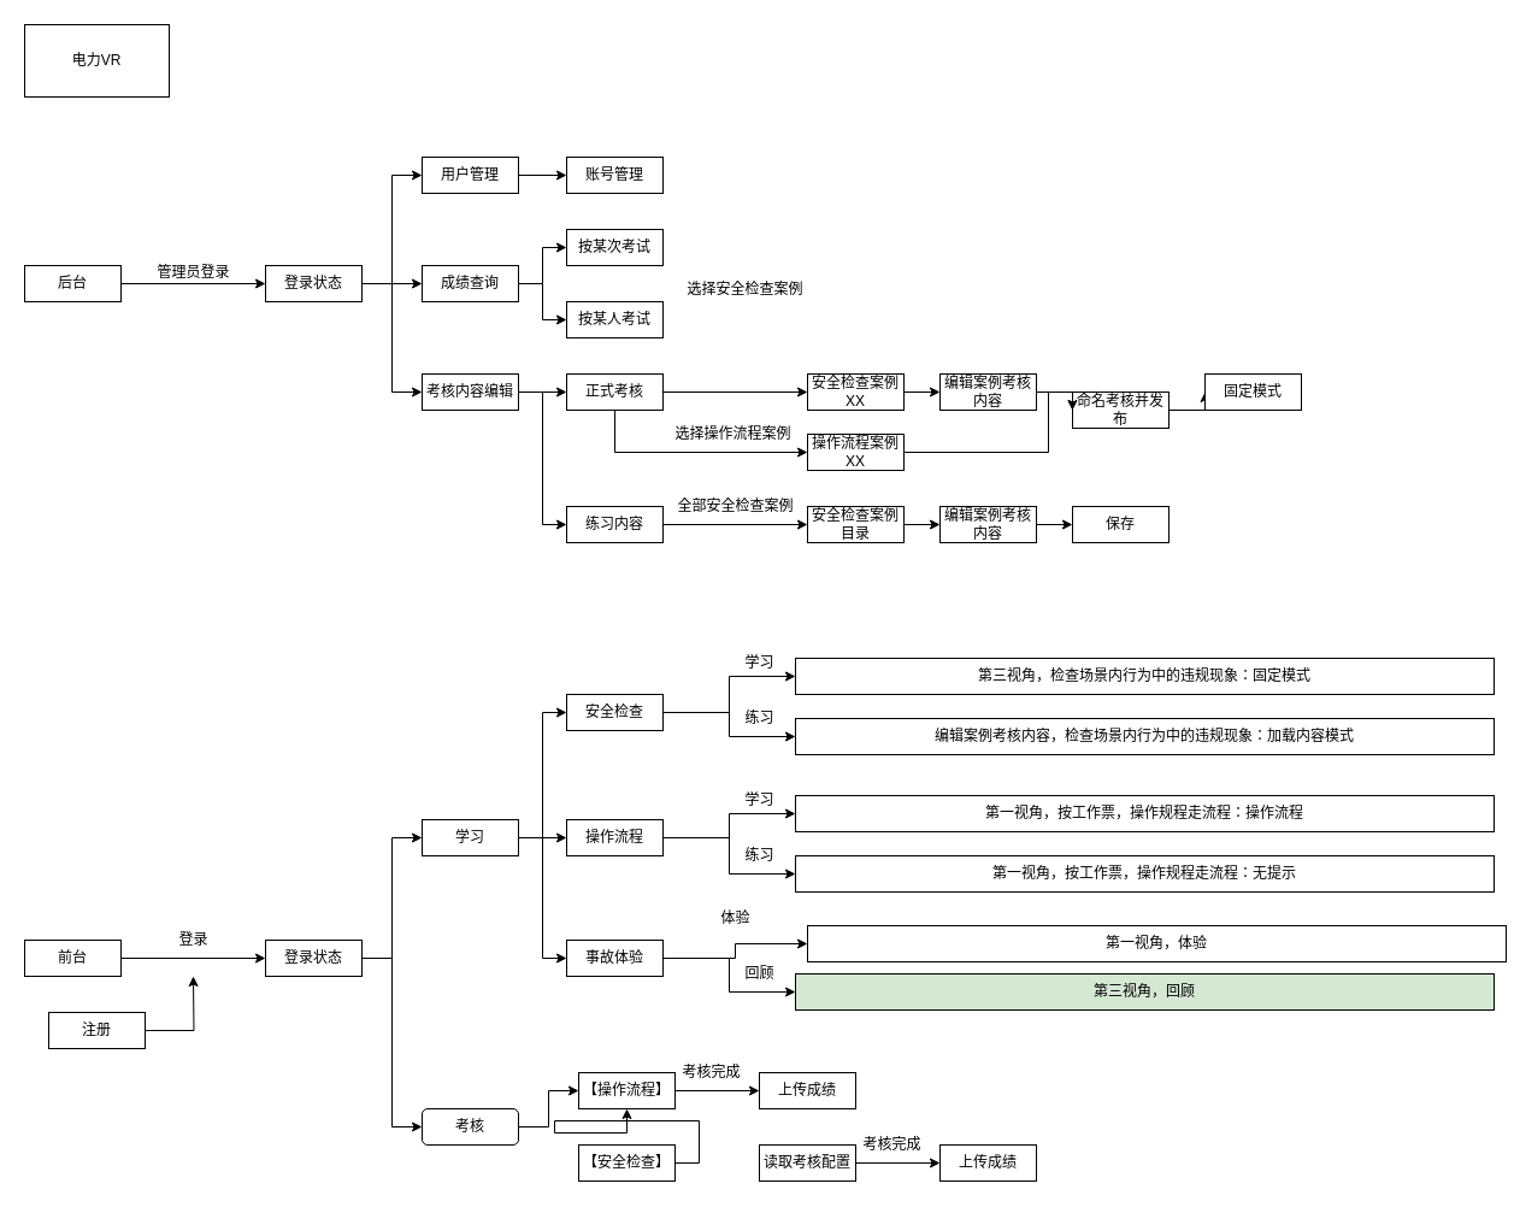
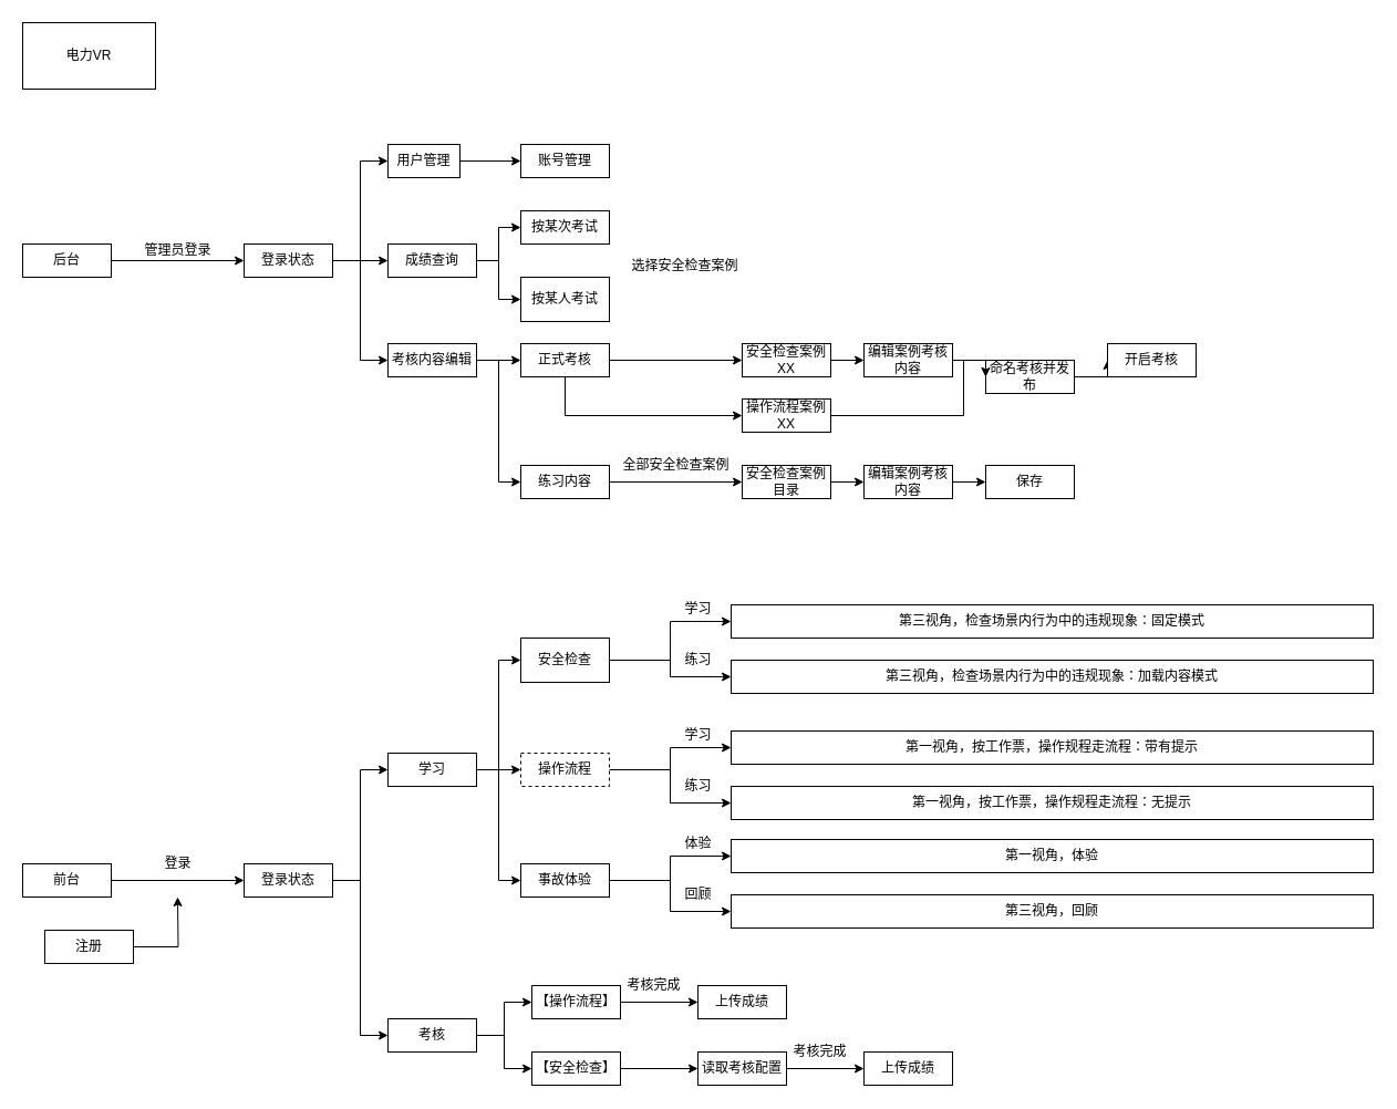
  <mxCell id="0" />
  <mxCell id="1" parent="0" />
  <mxCell id="2" value="电力VR" style="rounded=0;whiteSpace=wrap;html=1;" vertex="1" parent="1"><mxGeometry x="20" y="20" width="120" height="60" as="geometry" /></mxCell>
  <mxCell id="3" style="edgeStyle=orthogonalEdgeStyle;rounded=0;orthogonalLoop=1;jettySize=auto;html=1;exitX=1;exitY=0.5;exitDx=0;exitDy=0;entryX=0;entryY=0.5;entryDx=0;entryDy=0;" edge="1" parent="1" source="4" target="27"><mxGeometry relative="1" as="geometry" /></mxCell>
  <mxCell id="4" value="后台" style="rounded=0;whiteSpace=wrap;html=1;" vertex="1" parent="1"><mxGeometry x="20" y="220" width="80" height="30" as="geometry" /></mxCell>
  <mxCell id="5" style="edgeStyle=orthogonalEdgeStyle;rounded=0;orthogonalLoop=1;jettySize=auto;html=1;exitX=1;exitY=0.5;exitDx=0;exitDy=0;entryX=0;entryY=0.5;entryDx=0;entryDy=0;" edge="1" parent="1" source="6" target="9"><mxGeometry relative="1" as="geometry" /></mxCell>
  <mxCell id="6" value="前台" style="rounded=0;whiteSpace=wrap;html=1;" vertex="1" parent="1"><mxGeometry x="20" y="780" width="80" height="30" as="geometry" /></mxCell>
  <mxCell id="7" style="edgeStyle=orthogonalEdgeStyle;rounded=0;orthogonalLoop=1;jettySize=auto;html=1;exitX=1;exitY=0.5;exitDx=0;exitDy=0;entryX=0;entryY=0.5;entryDx=0;entryDy=0;" edge="1" parent="1" source="9" target="56"><mxGeometry relative="1" as="geometry" /></mxCell>
  <mxCell id="8" style="edgeStyle=orthogonalEdgeStyle;rounded=0;orthogonalLoop=1;jettySize=auto;html=1;exitX=1;exitY=0.5;exitDx=0;exitDy=0;entryX=0;entryY=0.5;entryDx=0;entryDy=0;" edge="1" parent="1" source="9" target="13"><mxGeometry relative="1" as="geometry" /></mxCell>
  <mxCell id="9" value="登录状态" style="rounded=0;whiteSpace=wrap;html=1;" vertex="1" parent="1"><mxGeometry x="220" y="780" width="80" height="30" as="geometry" /></mxCell>
  <mxCell id="10" value="登录" style="text;html=1;align=center;verticalAlign=middle;resizable=0;points=[];autosize=1;" vertex="1" parent="1"><mxGeometry x="140" y="770" width="40" height="20" as="geometry" /></mxCell>
  <mxCell id="11" style="edgeStyle=orthogonalEdgeStyle;rounded=0;orthogonalLoop=1;jettySize=auto;html=1;exitX=1;exitY=0.5;exitDx=0;exitDy=0;entryX=0;entryY=0.5;entryDx=0;entryDy=0;" edge="1" parent="1" source="13" target="17"><mxGeometry relative="1" as="geometry" /></mxCell>
- <mxCell id="13" value="考核" style="whiteSpace=wrap;html=1;rounded=1;" vertex="1" parent="1"><mxGeometry x="350" y="920" width="80" height="30" as="geometry" /></mxCell>
- <mxCell id="14" style="edgeStyle=orthogonalEdgeStyle;rounded=0;orthogonalLoop=1;jettySize=auto;html=1;exitX=1;exitY=0.5;exitDx=0;exitDy=0;" edge="1" parent="1" source="15" target="17"><mxGeometry relative="1" as="geometry" /></mxCell>
+ <mxCell id="12" style="edgeStyle=orthogonalEdgeStyle;rounded=0;orthogonalLoop=1;jettySize=auto;html=1;exitX=1;exitY=0.5;exitDx=0;exitDy=0;entryX=0;entryY=0.5;entryDx=0;entryDy=0;" edge="1" parent="1" source="13" target="15"><mxGeometry relative="1" as="geometry" /></mxCell>
+ <mxCell id="13" value="考核" style="rounded=0;whiteSpace=wrap;html=1;" vertex="1" parent="1"><mxGeometry x="350" y="920" width="80" height="30" as="geometry" /></mxCell>
+ <mxCell id="14" style="edgeStyle=orthogonalEdgeStyle;rounded=0;orthogonalLoop=1;jettySize=auto;html=1;exitX=1;exitY=0.5;exitDx=0;exitDy=0;entryX=0;entryY=0.5;entryDx=0;entryDy=0;" edge="1" parent="1" source="15" target="20"><mxGeometry relative="1" as="geometry" /></mxCell>
  <mxCell id="15" value="【安全检查】" style="rounded=0;whiteSpace=wrap;html=1;" vertex="1" parent="1"><mxGeometry x="480" y="950" width="80" height="30" as="geometry" /></mxCell>
  <mxCell id="16" style="edgeStyle=orthogonalEdgeStyle;rounded=0;orthogonalLoop=1;jettySize=auto;html=1;exitX=1;exitY=0.5;exitDx=0;exitDy=0;entryX=0;entryY=0.5;entryDx=0;entryDy=0;" edge="1" parent="1" source="17" target="18"><mxGeometry relative="1" as="geometry" /></mxCell>
  <mxCell id="17" value="【操作流程】" style="rounded=0;whiteSpace=wrap;html=1;" vertex="1" parent="1"><mxGeometry x="480" y="890" width="80" height="30" as="geometry" /></mxCell>
  <mxCell id="18" value="上传成绩" style="rounded=0;whiteSpace=wrap;html=1;" vertex="1" parent="1"><mxGeometry x="630" y="890" width="80" height="30" as="geometry" /></mxCell>
  <mxCell id="19" style="edgeStyle=orthogonalEdgeStyle;rounded=0;orthogonalLoop=1;jettySize=auto;html=1;exitX=1;exitY=0.5;exitDx=0;exitDy=0;entryX=0;entryY=0.5;entryDx=0;entryDy=0;" edge="1" parent="1" source="20" target="21"><mxGeometry relative="1" as="geometry" /></mxCell>
  <mxCell id="20" value="读取考核配置" style="rounded=0;whiteSpace=wrap;html=1;" vertex="1" parent="1"><mxGeometry x="630" y="950" width="80" height="30" as="geometry" /></mxCell>
  <mxCell id="21" value="上传成绩" style="rounded=0;whiteSpace=wrap;html=1;" vertex="1" parent="1"><mxGeometry x="780" y="950" width="80" height="30" as="geometry" /></mxCell>
  <mxCell id="22" value="考核完成" style="text;html=1;align=center;verticalAlign=middle;resizable=0;points=[];autosize=1;" vertex="1" parent="1"><mxGeometry x="560" y="880" width="60" height="20" as="geometry" /></mxCell>
  <mxCell id="23" value="考核完成" style="text;html=1;align=center;verticalAlign=middle;resizable=0;points=[];autosize=1;" vertex="1" parent="1"><mxGeometry x="710" y="940" width="60" height="20" as="geometry" /></mxCell>
  <mxCell id="24" style="edgeStyle=orthogonalEdgeStyle;rounded=0;orthogonalLoop=1;jettySize=auto;html=1;exitX=1;exitY=0.5;exitDx=0;exitDy=0;entryX=0;entryY=0.5;entryDx=0;entryDy=0;" edge="1" parent="1" source="27" target="32"><mxGeometry relative="1" as="geometry" /></mxCell>
  <mxCell id="25" style="edgeStyle=orthogonalEdgeStyle;rounded=0;orthogonalLoop=1;jettySize=auto;html=1;exitX=1;exitY=0.5;exitDx=0;exitDy=0;entryX=0;entryY=0.5;entryDx=0;entryDy=0;" edge="1" parent="1" source="27" target="35"><mxGeometry relative="1" as="geometry" /></mxCell>
  <mxCell id="26" style="edgeStyle=orthogonalEdgeStyle;rounded=0;orthogonalLoop=1;jettySize=auto;html=1;exitX=1;exitY=0.5;exitDx=0;exitDy=0;entryX=0;entryY=0.5;entryDx=0;entryDy=0;" edge="1" parent="1" source="27" target="38"><mxGeometry relative="1" as="geometry" /></mxCell>
  <mxCell id="27" value="登录状态" style="rounded=0;whiteSpace=wrap;html=1;" vertex="1" parent="1"><mxGeometry x="220" y="220" width="80" height="30" as="geometry" /></mxCell>
  <mxCell id="28" value="管理员登录" style="text;html=1;align=center;verticalAlign=middle;resizable=0;points=[];autosize=1;" vertex="1" parent="1"><mxGeometry x="120" y="216" width="80" height="20" as="geometry" /></mxCell>
  <mxCell id="29" style="edgeStyle=orthogonalEdgeStyle;rounded=0;orthogonalLoop=1;jettySize=auto;html=1;exitX=1;exitY=0.5;exitDx=0;exitDy=0;" edge="1" parent="1" source="30"><mxGeometry relative="1" as="geometry"><mxPoint x="160" y="810" as="targetPoint" /></mxGeometry></mxCell>
  <mxCell id="30" value="注册" style="rounded=0;whiteSpace=wrap;html=1;" vertex="1" parent="1"><mxGeometry x="40" y="840" width="80" height="30" as="geometry" /></mxCell>
  <mxCell id="31" style="edgeStyle=orthogonalEdgeStyle;rounded=0;orthogonalLoop=1;jettySize=auto;html=1;exitX=1;exitY=0.5;exitDx=0;exitDy=0;entryX=0;entryY=0.5;entryDx=0;entryDy=0;" edge="1" parent="1" source="32" target="39"><mxGeometry relative="1" as="geometry" /></mxCell>
- <mxCell id="32" value="用户管理" style="rounded=0;whiteSpace=wrap;html=1;" vertex="1" parent="1"><mxGeometry x="350" y="130" width="80" height="30" as="geometry" /></mxCell>
+ <mxCell id="32" value="用户管理" style="rounded=0;whiteSpace=wrap;html=1;" vertex="1" parent="1"><mxGeometry x="350" y="130" width="65" height="30" as="geometry" /></mxCell>
  <mxCell id="33" style="edgeStyle=orthogonalEdgeStyle;rounded=0;orthogonalLoop=1;jettySize=auto;html=1;exitX=1;exitY=0.5;exitDx=0;exitDy=0;entryX=0;entryY=0.5;entryDx=0;entryDy=0;" edge="1" parent="1" source="35" target="44"><mxGeometry relative="1" as="geometry" /></mxCell>
  <mxCell id="34" style="edgeStyle=orthogonalEdgeStyle;rounded=0;orthogonalLoop=1;jettySize=auto;html=1;exitX=1;exitY=0.5;exitDx=0;exitDy=0;entryX=0;entryY=0.5;entryDx=0;entryDy=0;" edge="1" parent="1" source="35" target="67"><mxGeometry relative="1" as="geometry" /></mxCell>
  <mxCell id="35" value="考核内容编辑" style="rounded=0;whiteSpace=wrap;html=1;" vertex="1" parent="1"><mxGeometry x="350" y="310" width="80" height="30" as="geometry" /></mxCell>
  <mxCell id="36" style="edgeStyle=orthogonalEdgeStyle;rounded=0;orthogonalLoop=1;jettySize=auto;html=1;exitX=1;exitY=0.5;exitDx=0;exitDy=0;entryX=0;entryY=0.5;entryDx=0;entryDy=0;" edge="1" parent="1" source="38" target="40"><mxGeometry relative="1" as="geometry" /></mxCell>
  <mxCell id="37" style="edgeStyle=orthogonalEdgeStyle;rounded=0;orthogonalLoop=1;jettySize=auto;html=1;exitX=1;exitY=0.5;exitDx=0;exitDy=0;entryX=0;entryY=0.5;entryDx=0;entryDy=0;" edge="1" parent="1" source="38" target="41"><mxGeometry relative="1" as="geometry" /></mxCell>
  <mxCell id="38" value="成绩查询" style="rounded=0;whiteSpace=wrap;html=1;" vertex="1" parent="1"><mxGeometry x="350" y="220" width="80" height="30" as="geometry" /></mxCell>
  <mxCell id="39" value="账号管理" style="rounded=0;whiteSpace=wrap;html=1;" vertex="1" parent="1"><mxGeometry x="470" y="130" width="80" height="30" as="geometry" /></mxCell>
  <mxCell id="40" value="按某次考试" style="rounded=0;whiteSpace=wrap;html=1;" vertex="1" parent="1"><mxGeometry x="470" y="190" width="80" height="30" as="geometry" /></mxCell>
- <mxCell id="41" value="按某人考试" style="rounded=0;whiteSpace=wrap;html=1;" vertex="1" parent="1"><mxGeometry x="470" y="250" width="80" height="30" as="geometry" /></mxCell>
+ <mxCell id="41" value="按某人考试" style="rounded=0;whiteSpace=wrap;html=1;" vertex="1" parent="1"><mxGeometry x="470" y="250" width="80" height="40" as="geometry" /></mxCell>
  <mxCell id="42" style="edgeStyle=orthogonalEdgeStyle;rounded=0;orthogonalLoop=1;jettySize=auto;html=1;exitX=1;exitY=0.5;exitDx=0;exitDy=0;entryX=0;entryY=0.5;entryDx=0;entryDy=0;" edge="1" parent="1" source="44" target="46"><mxGeometry relative="1" as="geometry" /></mxCell>
  <mxCell id="43" style="edgeStyle=orthogonalEdgeStyle;rounded=0;orthogonalLoop=1;jettySize=auto;html=1;exitX=1;exitY=0.5;exitDx=0;exitDy=0;entryX=0;entryY=0.5;entryDx=0;entryDy=0;" edge="1" parent="1" source="44" target="75"><mxGeometry relative="1" as="geometry"><Array as="points"><mxPoint x="510" y="325" /><mxPoint x="510" y="375" /></Array></mxGeometry></mxCell>
  <mxCell id="44" value="正式考核" style="rounded=0;whiteSpace=wrap;html=1;" vertex="1" parent="1"><mxGeometry x="470" y="310" width="80" height="30" as="geometry" /></mxCell>
  <mxCell id="45" style="edgeStyle=orthogonalEdgeStyle;rounded=0;orthogonalLoop=1;jettySize=auto;html=1;exitX=1;exitY=0.5;exitDx=0;exitDy=0;entryX=0;entryY=0.5;entryDx=0;entryDy=0;" edge="1" parent="1" source="46" target="49"><mxGeometry relative="1" as="geometry" /></mxCell>
  <mxCell id="46" value="安全检查案例XX" style="rounded=0;whiteSpace=wrap;html=1;" vertex="1" parent="1"><mxGeometry x="670" y="310" width="80" height="30" as="geometry" /></mxCell>
  <mxCell id="47" value="选择安全检查案例" style="text;html=1;align=center;verticalAlign=middle;resizable=0;points=[];autosize=1;" vertex="1" parent="1"><mxGeometry x="563" y="230" width="110" height="20" as="geometry" /></mxCell>
  <mxCell id="48" style="edgeStyle=orthogonalEdgeStyle;rounded=0;orthogonalLoop=1;jettySize=auto;html=1;exitX=1;exitY=0.5;exitDx=0;exitDy=0;entryX=0;entryY=0.5;entryDx=0;entryDy=0;" edge="1" parent="1" source="49" target="51"><mxGeometry relative="1" as="geometry" /></mxCell>
  <mxCell id="49" value="编辑案例考核内容" style="rounded=0;whiteSpace=wrap;html=1;" vertex="1" parent="1"><mxGeometry x="780" y="310" width="80" height="30" as="geometry" /></mxCell>
  <mxCell id="50" style="edgeStyle=orthogonalEdgeStyle;rounded=0;orthogonalLoop=1;jettySize=auto;html=1;exitX=1;exitY=0.5;exitDx=0;exitDy=0;entryX=0;entryY=0.5;entryDx=0;entryDy=0;" edge="1" parent="1" source="51" target="52"><mxGeometry relative="1" as="geometry" /></mxCell>
  <mxCell id="51" value="命名考核并发布" style="rounded=0;whiteSpace=wrap;html=1;" vertex="1" parent="1"><mxGeometry x="890" y="325" width="80" height="30" as="geometry" /></mxCell>
- <mxCell id="52" value="固定模式" style="rounded=0;whiteSpace=wrap;html=1;" vertex="1" parent="1"><mxGeometry x="1000" y="310" width="80" height="30" as="geometry" /></mxCell>
+ <mxCell id="52" value="开启考核" style="rounded=0;whiteSpace=wrap;html=1;" vertex="1" parent="1"><mxGeometry x="1000" y="310" width="80" height="30" as="geometry" /></mxCell>
  <mxCell id="53" style="edgeStyle=orthogonalEdgeStyle;rounded=0;orthogonalLoop=1;jettySize=auto;html=1;exitX=1;exitY=0.5;exitDx=0;exitDy=0;entryX=0;entryY=0.5;entryDx=0;entryDy=0;" edge="1" parent="1" source="56" target="59"><mxGeometry relative="1" as="geometry" /></mxCell>
  <mxCell id="54" style="edgeStyle=orthogonalEdgeStyle;rounded=0;orthogonalLoop=1;jettySize=auto;html=1;exitX=1;exitY=0.5;exitDx=0;exitDy=0;entryX=0;entryY=0.5;entryDx=0;entryDy=0;" edge="1" parent="1" source="56" target="62"><mxGeometry relative="1" as="geometry" /></mxCell>
  <mxCell id="55" style="edgeStyle=orthogonalEdgeStyle;rounded=0;orthogonalLoop=1;jettySize=auto;html=1;exitX=1;exitY=0.5;exitDx=0;exitDy=0;entryX=0;entryY=0.5;entryDx=0;entryDy=0;" edge="1" parent="1" source="56" target="65"><mxGeometry relative="1" as="geometry" /></mxCell>
  <mxCell id="56" value="学习" style="rounded=0;whiteSpace=wrap;html=1;" vertex="1" parent="1"><mxGeometry x="350" y="680" width="80" height="30" as="geometry" /></mxCell>
  <mxCell id="57" style="edgeStyle=orthogonalEdgeStyle;rounded=0;orthogonalLoop=1;jettySize=auto;html=1;exitX=1;exitY=0.5;exitDx=0;exitDy=0;entryX=0;entryY=0.5;entryDx=0;entryDy=0;" edge="1" parent="1" source="59" target="77"><mxGeometry relative="1" as="geometry" /></mxCell>
  <mxCell id="58" style="edgeStyle=orthogonalEdgeStyle;rounded=0;orthogonalLoop=1;jettySize=auto;html=1;exitX=1;exitY=0.5;exitDx=0;exitDy=0;entryX=0;entryY=0.5;entryDx=0;entryDy=0;" edge="1" parent="1" source="59" target="78"><mxGeometry relative="1" as="geometry" /></mxCell>
- <mxCell id="59" value="安全检查" style="rounded=0;whiteSpace=wrap;html=1;" vertex="1" parent="1"><mxGeometry x="470" y="576" width="80" height="30" as="geometry" /></mxCell>
+ <mxCell id="59" value="安全检查" style="rounded=0;whiteSpace=wrap;html=1;" vertex="1" parent="1"><mxGeometry x="470" y="576" width="80" height="40" as="geometry" /></mxCell>
  <mxCell id="60" style="edgeStyle=orthogonalEdgeStyle;rounded=0;orthogonalLoop=1;jettySize=auto;html=1;exitX=1;exitY=0.5;exitDx=0;exitDy=0;entryX=0;entryY=0.5;entryDx=0;entryDy=0;" edge="1" parent="1" source="62" target="82"><mxGeometry relative="1" as="geometry" /></mxCell>
  <mxCell id="61" style="edgeStyle=orthogonalEdgeStyle;rounded=0;orthogonalLoop=1;jettySize=auto;html=1;exitX=1;exitY=0.5;exitDx=0;exitDy=0;" edge="1" parent="1" source="62" target="81"><mxGeometry relative="1" as="geometry" /></mxCell>
- <mxCell id="62" value="操作流程" style="rounded=0;whiteSpace=wrap;html=1;" vertex="1" parent="1"><mxGeometry x="470" y="680" width="80" height="30" as="geometry" /></mxCell>
+ <mxCell id="62" value="操作流程" style="rounded=0;whiteSpace=wrap;html=1;dashed=1;" vertex="1" parent="1"><mxGeometry x="470" y="680" width="80" height="30" as="geometry" /></mxCell>
  <mxCell id="63" style="edgeStyle=orthogonalEdgeStyle;rounded=0;orthogonalLoop=1;jettySize=auto;html=1;exitX=1;exitY=0.5;exitDx=0;exitDy=0;entryX=0;entryY=0.5;entryDx=0;entryDy=0;" edge="1" parent="1" source="65" target="85"><mxGeometry relative="1" as="geometry" /></mxCell>
  <mxCell id="64" style="edgeStyle=orthogonalEdgeStyle;rounded=0;orthogonalLoop=1;jettySize=auto;html=1;exitX=1;exitY=0.5;exitDx=0;exitDy=0;entryX=0;entryY=0.5;entryDx=0;entryDy=0;" edge="1" parent="1" source="65" target="86"><mxGeometry relative="1" as="geometry" /></mxCell>
  <mxCell id="65" value="事故体验" style="rounded=0;whiteSpace=wrap;html=1;" vertex="1" parent="1"><mxGeometry x="470" y="780" width="80" height="30" as="geometry" /></mxCell>
  <mxCell id="66" style="edgeStyle=orthogonalEdgeStyle;rounded=0;orthogonalLoop=1;jettySize=auto;html=1;exitX=1;exitY=0.5;exitDx=0;exitDy=0;entryX=0;entryY=0.5;entryDx=0;entryDy=0;" edge="1" parent="1" source="67" target="69"><mxGeometry relative="1" as="geometry" /></mxCell>
  <mxCell id="67" value="练习内容" style="rounded=0;whiteSpace=wrap;html=1;" vertex="1" parent="1"><mxGeometry x="470" y="420" width="80" height="30" as="geometry" /></mxCell>
  <mxCell id="68" style="edgeStyle=orthogonalEdgeStyle;rounded=0;orthogonalLoop=1;jettySize=auto;html=1;exitX=1;exitY=0.5;exitDx=0;exitDy=0;entryX=0;entryY=0.5;entryDx=0;entryDy=0;" edge="1" parent="1" source="69" target="72"><mxGeometry relative="1" as="geometry" /></mxCell>
  <mxCell id="69" value="安全检查案例目录" style="rounded=0;whiteSpace=wrap;html=1;" vertex="1" parent="1"><mxGeometry x="670" y="420" width="80" height="30" as="geometry" /></mxCell>
  <mxCell id="70" value="全部安全检查案例" style="text;html=1;align=center;verticalAlign=middle;resizable=0;points=[];autosize=1;" vertex="1" parent="1"><mxGeometry x="555" y="410" width="110" height="20" as="geometry" /></mxCell>
  <mxCell id="71" style="edgeStyle=orthogonalEdgeStyle;rounded=0;orthogonalLoop=1;jettySize=auto;html=1;exitX=1;exitY=0.5;exitDx=0;exitDy=0;entryX=0;entryY=0.5;entryDx=0;entryDy=0;" edge="1" parent="1" source="72" target="73"><mxGeometry relative="1" as="geometry" /></mxCell>
  <mxCell id="72" value="编辑案例考核内容" style="rounded=0;whiteSpace=wrap;html=1;" vertex="1" parent="1"><mxGeometry x="780" y="420" width="80" height="30" as="geometry" /></mxCell>
  <mxCell id="73" value="保存" style="rounded=0;whiteSpace=wrap;html=1;" vertex="1" parent="1"><mxGeometry x="890" y="420" width="80" height="30" as="geometry" /></mxCell>
  <mxCell id="74" style="edgeStyle=orthogonalEdgeStyle;rounded=0;orthogonalLoop=1;jettySize=auto;html=1;exitX=1;exitY=0.5;exitDx=0;exitDy=0;entryX=0;entryY=0.5;entryDx=0;entryDy=0;" edge="1" parent="1" source="75" target="51"><mxGeometry relative="1" as="geometry"><Array as="points"><mxPoint x="870" y="375" /><mxPoint x="870" y="325" /></Array></mxGeometry></mxCell>
  <mxCell id="75" value="操作流程案例XX" style="rounded=0;whiteSpace=wrap;html=1;" vertex="1" parent="1"><mxGeometry x="670" y="360" width="80" height="30" as="geometry" /></mxCell>
- <mxCell id="76" value="选择操作流程案例" style="text;html=1;align=center;verticalAlign=middle;resizable=0;points=[];autosize=1;" vertex="1" parent="1"><mxGeometry x="553" y="350" width="110" height="20" as="geometry" /></mxCell>
  <mxCell id="77" value="第三视角，检查场景内行为中的违规现象：固定模式" style="rounded=0;whiteSpace=wrap;html=1;" vertex="1" parent="1"><mxGeometry x="660" y="546" width="580" height="30" as="geometry" /></mxCell>
- <mxCell id="78" value="编辑案例考核内容，检查场景内行为中的违规现象：加载内容模式" style="rounded=0;whiteSpace=wrap;html=1;" vertex="1" parent="1"><mxGeometry x="660" y="596" width="580" height="30" as="geometry" /></mxCell>
+ <mxCell id="78" value="第三视角，检查场景内行为中的违规现象：加载内容模式" style="rounded=0;whiteSpace=wrap;html=1;" vertex="1" parent="1"><mxGeometry x="660" y="596" width="580" height="30" as="geometry" /></mxCell>
  <mxCell id="79" value="学习" style="text;html=1;align=center;verticalAlign=middle;resizable=0;points=[];autosize=1;" vertex="1" parent="1"><mxGeometry x="610" y="540" width="40" height="20" as="geometry" /></mxCell>
  <mxCell id="80" value="练习" style="text;html=1;align=center;verticalAlign=middle;resizable=0;points=[];autosize=1;" vertex="1" parent="1"><mxGeometry x="610" y="586" width="40" height="20" as="geometry" /></mxCell>
- <mxCell id="81" value="第一视角，按工作票，操作规程走流程：操作流程" style="rounded=0;whiteSpace=wrap;html=1;" vertex="1" parent="1"><mxGeometry x="660" y="660" width="580" height="30" as="geometry" /></mxCell>
+ <mxCell id="81" value="第一视角，按工作票，操作规程走流程：带有提示" style="rounded=0;whiteSpace=wrap;html=1;" vertex="1" parent="1"><mxGeometry x="660" y="660" width="580" height="30" as="geometry" /></mxCell>
  <mxCell id="82" value="第一视角，按工作票，操作规程走流程：无提示" style="rounded=0;whiteSpace=wrap;html=1;" vertex="1" parent="1"><mxGeometry x="660" y="710" width="580" height="30" as="geometry" /></mxCell>
  <mxCell id="83" value="学习" style="text;html=1;align=center;verticalAlign=middle;resizable=0;points=[];autosize=1;" vertex="1" parent="1"><mxGeometry x="610" y="654" width="40" height="20" as="geometry" /></mxCell>
  <mxCell id="84" value="练习" style="text;html=1;align=center;verticalAlign=middle;resizable=0;points=[];autosize=1;" vertex="1" parent="1"><mxGeometry x="610" y="700" width="40" height="20" as="geometry" /></mxCell>
- <mxCell id="85" value="第一视角，体验" style="rounded=0;whiteSpace=wrap;html=1;" vertex="1" parent="1"><mxGeometry x="670" y="768" width="580" height="30" as="geometry" /></mxCell>
- <mxCell id="86" value="第三视角，回顾" style="rounded=0;whiteSpace=wrap;html=1;fillColor=#d5e8d4;" vertex="1" parent="1"><mxGeometry x="660" y="808" width="580" height="30" as="geometry" /></mxCell>
- <mxCell id="87" value="体验" style="text;html=1;align=center;verticalAlign=middle;resizable=0;points=[];autosize=1;" vertex="1" parent="1"><mxGeometry x="590" y="752" width="40" height="20" as="geometry" /></mxCell>
+ <mxCell id="85" value="第一视角，体验" style="rounded=0;whiteSpace=wrap;html=1;" vertex="1" parent="1"><mxGeometry x="660" y="758" width="580" height="30" as="geometry" /></mxCell>
+ <mxCell id="86" value="第三视角，回顾" style="rounded=0;whiteSpace=wrap;html=1;" vertex="1" parent="1"><mxGeometry x="660" y="808" width="580" height="30" as="geometry" /></mxCell>
+ <mxCell id="87" value="体验" style="text;html=1;align=center;verticalAlign=middle;resizable=0;points=[];autosize=1;" vertex="1" parent="1"><mxGeometry x="610" y="752" width="40" height="20" as="geometry" /></mxCell>
  <mxCell id="88" value="回顾" style="text;html=1;align=center;verticalAlign=middle;resizable=0;points=[];autosize=1;" vertex="1" parent="1"><mxGeometry x="610" y="798" width="40" height="20" as="geometry" /></mxCell>
